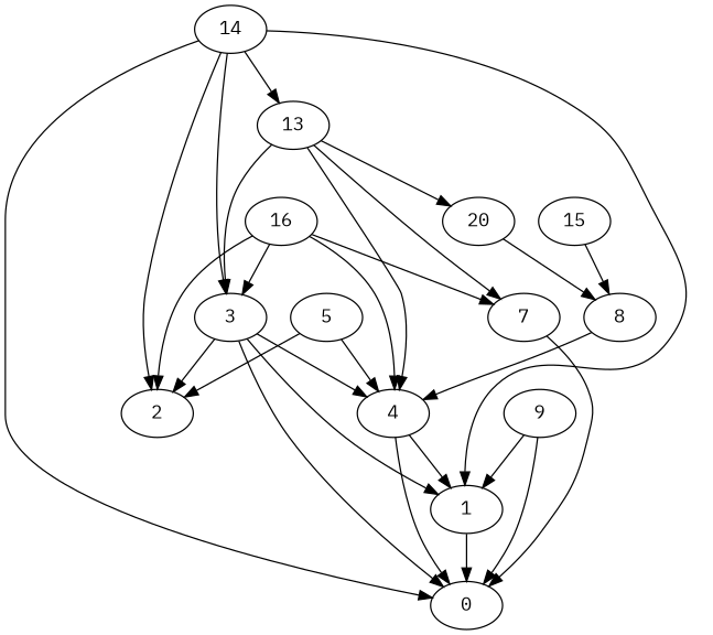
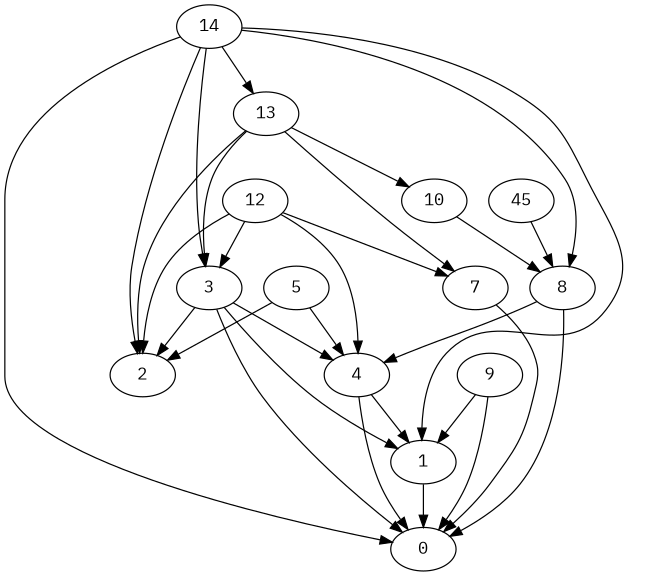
  digraph {
    "Duplicate states"=0
    GraphType=Random
    "Max states in OPEN"=0
    Modes="120000ms; topo-ordered tasks, ; Pruning: task equivalence, fixed order ready list, ; F-value: ; Optimisation: best schedule length (SL) optimisation on equal, "
    NumberOfTasks=16
    "Pruned using list schedule length"=1
    "States removed from OPEN"=0
    TargetSystem="Homogeneous-6"
    "Time to schedule (ms)"=138
    "Total idle time"=860
    "Total schedule length"=948
    "Total sequential time"=1923
    "Total states created"=2
    fontname="IBM Plex Mono"
    node ["Finish time"=125 Processor=0 "Start time"=0 Weight=100 fontname="IBM Plex Mono"]
    edge [Weight=2 fontname="IBM Plex Mono"]
    14 ["Finish time"=75 Weight=75]
    13 ["Finish time"=299 "Start time"=75 Weight=224]
    8 ["Finish time"=549 "Start time"=449]
    3 ["Finish time"=724 "Start time"=624]
    2 ["Finish time"=948 "Start time"=724 Weight=224]
    1 ["Finish time"=827 Processor=1 "Start time"=727]
    0 ["Finish time"=902 Processor=1 "Start time"=827 Weight=75]
-   10 ["Finish time"=449 "Start time"=299 Weight=150 label=20]
+   10 ["Finish time"=449 "Start time"=299 Weight=150]
    7 ["Finish time"=480 Processor=1 "Start time"=305 Weight=175]
    4 ["Finish time"=624 "Start time"=549 Weight=75]
    9 ["Finish time"=252 Processor=4 "Start time"=127 Weight=125]
-   15 ["Finish time"=100 Processor=1]
+   15 ["Finish time"=100 Processor=1 label=45]
    5 [Processor=2 Weight=125]
-   12 [Processor=3 Weight=125 label=16]
+   12 [Processor=3 Weight=125]
    14 -> 13 [Weight=5]
+   14 -> 8
    14 -> 3
    14 -> 2 [Weight=8]
    14 -> 1 [Weight=10]
    14 -> 0 [Weight=6]
    13 -> 3 [Weight=4]
    13 -> 10 [Weight=5]
    13 -> 7 [Weight=6]
-   13 -> 4 [Weight=7]
+   13 -> 2 [Weight=7]
+   8 -> 0 [Weight=9]
    8 -> 4
    3 -> 2 [Weight=9]
    3 -> 1 [Weight=3]
    3 -> 0 [Weight=3]
    3 -> 4 [Weight=9]
    1 -> 0 [Weight=4]
    10 -> 8
    7 -> 0 [Weight=4]
    4 -> 1 [Weight=6]
    4 -> 0 [Weight=3]
    9 -> 1 [Weight=10]
    9 -> 0 [Weight=7]
    15 -> 8
    5 -> 2
    5 -> 4 [Weight=10]
    12 -> 3 [Weight=10]
    12 -> 2
    12 -> 7 [Weight=8]
    12 -> 4 [Weight=9]
  }
